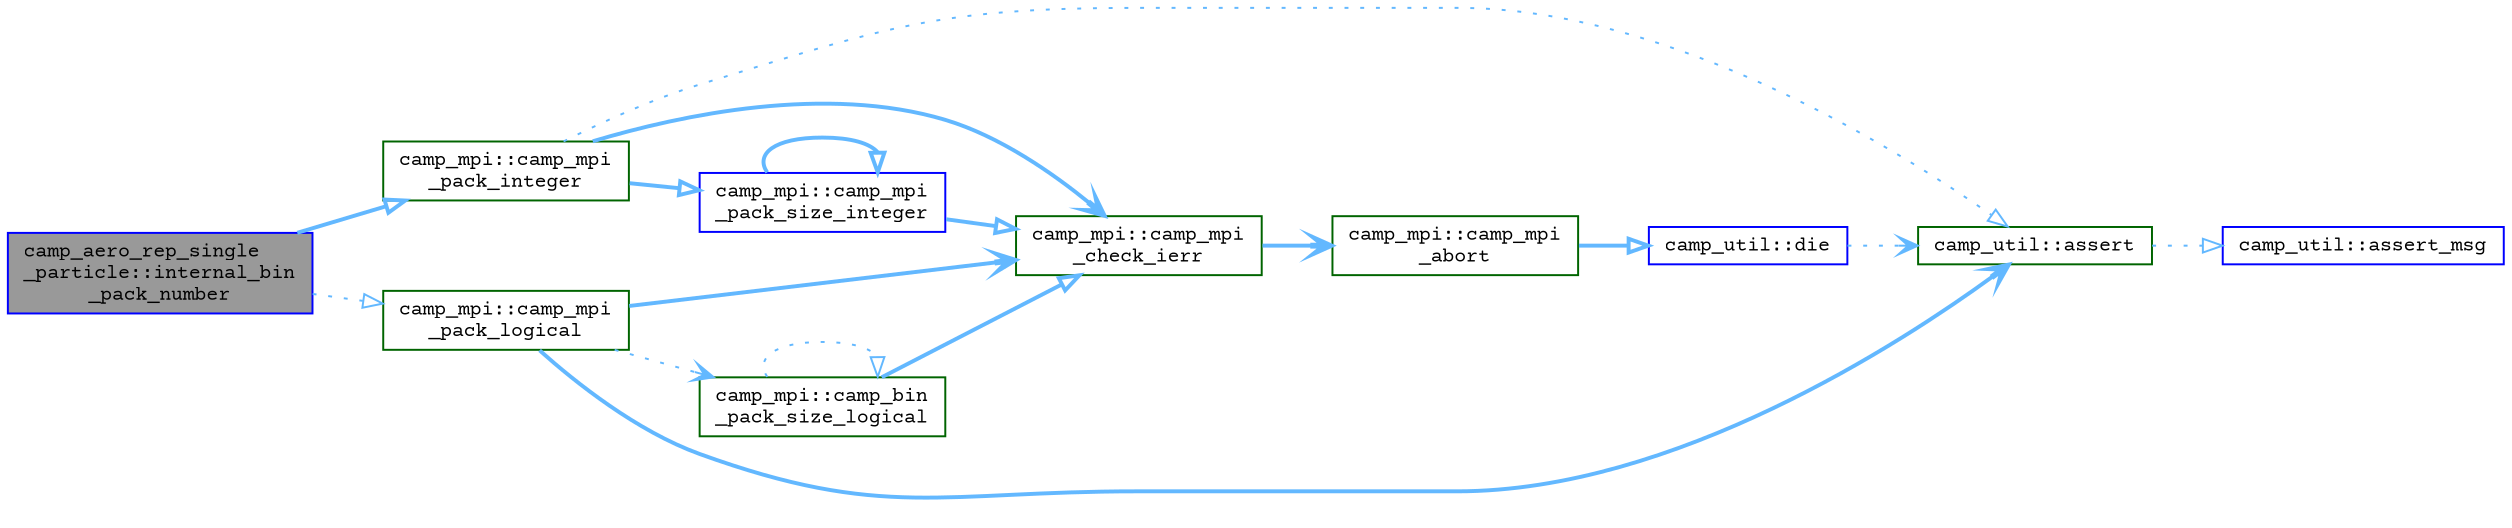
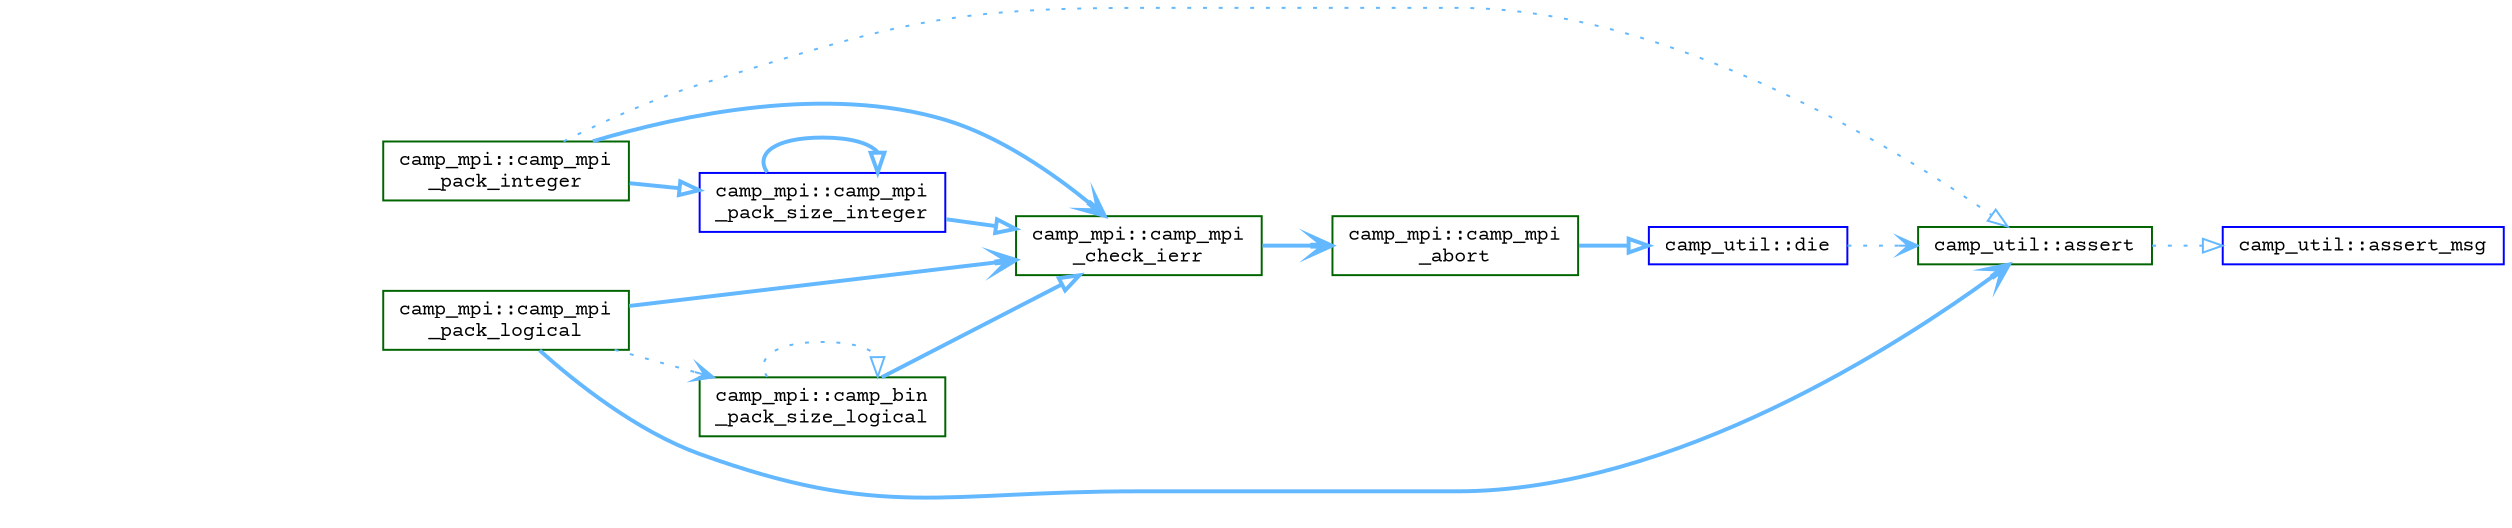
  digraph {
    fontname="Courier Prime"
    rankdir=LR
    node [color=darkgreen fillcolor=white fontname="Courier Prime" fontsize=10 shape=box style=filled]
    edge [arrowhead=onormal color=steelblue1 fontname="Courier Prime" fontsize=10 labelfontname=Helvetica labelfontsize=10 style=bold]
-   n1 [color=blue fillcolor=grey60 fontcolor=black height=0.2 label="camp_aero_rep_single\l_particle::internal_bin\l_pack_number" width=0.4]
    n2 [height=0.2 label="camp_mpi::camp_mpi\l_pack_integer" width=0.4]
    n3 [height=0.2 label="camp_mpi::camp_mpi\l_pack_logical" width=0.4]
    n4 [height=0.2 label="camp_util::assert" width=0.4]
    n5 [height=0.2 label="camp_mpi::camp_mpi\l_check_ierr" width=0.4]
    n6 [color=blue height=0.2 label="camp_mpi::camp_mpi\l_pack_size_integer" width=0.4]
    n7 [height=0.2 label="camp_mpi::camp_bin\l_pack_size_logical" width=0.4]
    n8 [color=blue height=0.2 label="camp_util::assert_msg" width=0.4]
    n9 [height=0.2 label="camp_mpi::camp_mpi\l_abort" width=0.4]
    n10 [color=blue height=0.2 label="camp_util::die" width=0.4]
-   n1 -> n2
-   n1 -> n3 [style=dotted]
    n2 -> n4 [style=dotted]
    n2 -> n5 [arrowhead=vee]
    n2 -> n6
    n3 -> n4 [arrowhead=vee]
    n3 -> n5 [arrowhead=vee]
    n3 -> n7 [arrowhead=vee style=dotted]
    n4 -> n8 [style=dotted]
    n5 -> n9 [arrowhead=vee]
    n6 -> n5
    n6 -> n6
    n7 -> n5
    n7 -> n7 [style=dotted]
    n9 -> n10
    n10 -> n4 [arrowhead=vee style=dotted]
  }
